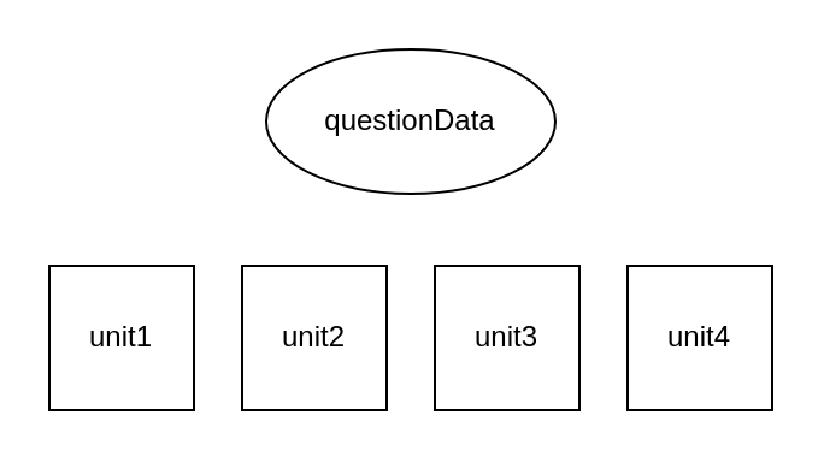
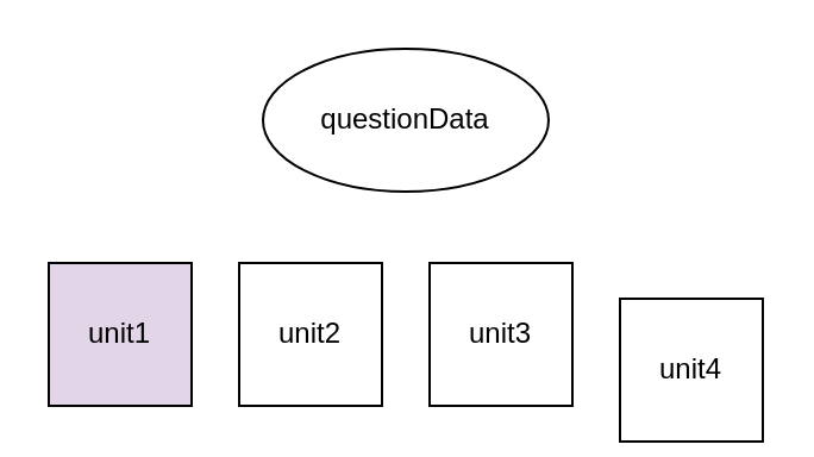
  <mxCell id="0" />
  <mxCell id="1" parent="0" />
  <mxCell id="2" value="questionData" style="ellipse;whiteSpace=wrap;html=1;" vertex="1" parent="1"><mxGeometry x="110" y="20" width="120" height="60" as="geometry" /></mxCell>
- <mxCell id="3" value="unit1" style="whiteSpace=wrap;html=1;" vertex="1" parent="1"><mxGeometry x="20" y="110" width="60" height="60" as="geometry" /></mxCell>
+ <mxCell id="3" value="unit1" style="whiteSpace=wrap;html=1;fillColor=#e1d5e7;" vertex="1" parent="1"><mxGeometry x="20" y="110" width="60" height="60" as="geometry" /></mxCell>
  <mxCell id="4" value="unit2" style="whiteSpace=wrap;html=1;" vertex="1" parent="1"><mxGeometry x="100" y="110" width="60" height="60" as="geometry" /></mxCell>
  <mxCell id="5" value="unit3" style="whiteSpace=wrap;html=1;" vertex="1" parent="1"><mxGeometry x="180" y="110" width="60" height="60" as="geometry" /></mxCell>
- <mxCell id="6" value="unit4" style="whiteSpace=wrap;html=1;" vertex="1" parent="1"><mxGeometry x="260" y="110" width="60" height="60" as="geometry" /></mxCell>
+ <mxCell id="6" value="unit4" style="whiteSpace=wrap;html=1;" vertex="1" parent="1"><mxGeometry x="260" y="125" width="60" height="60" as="geometry" /></mxCell>
